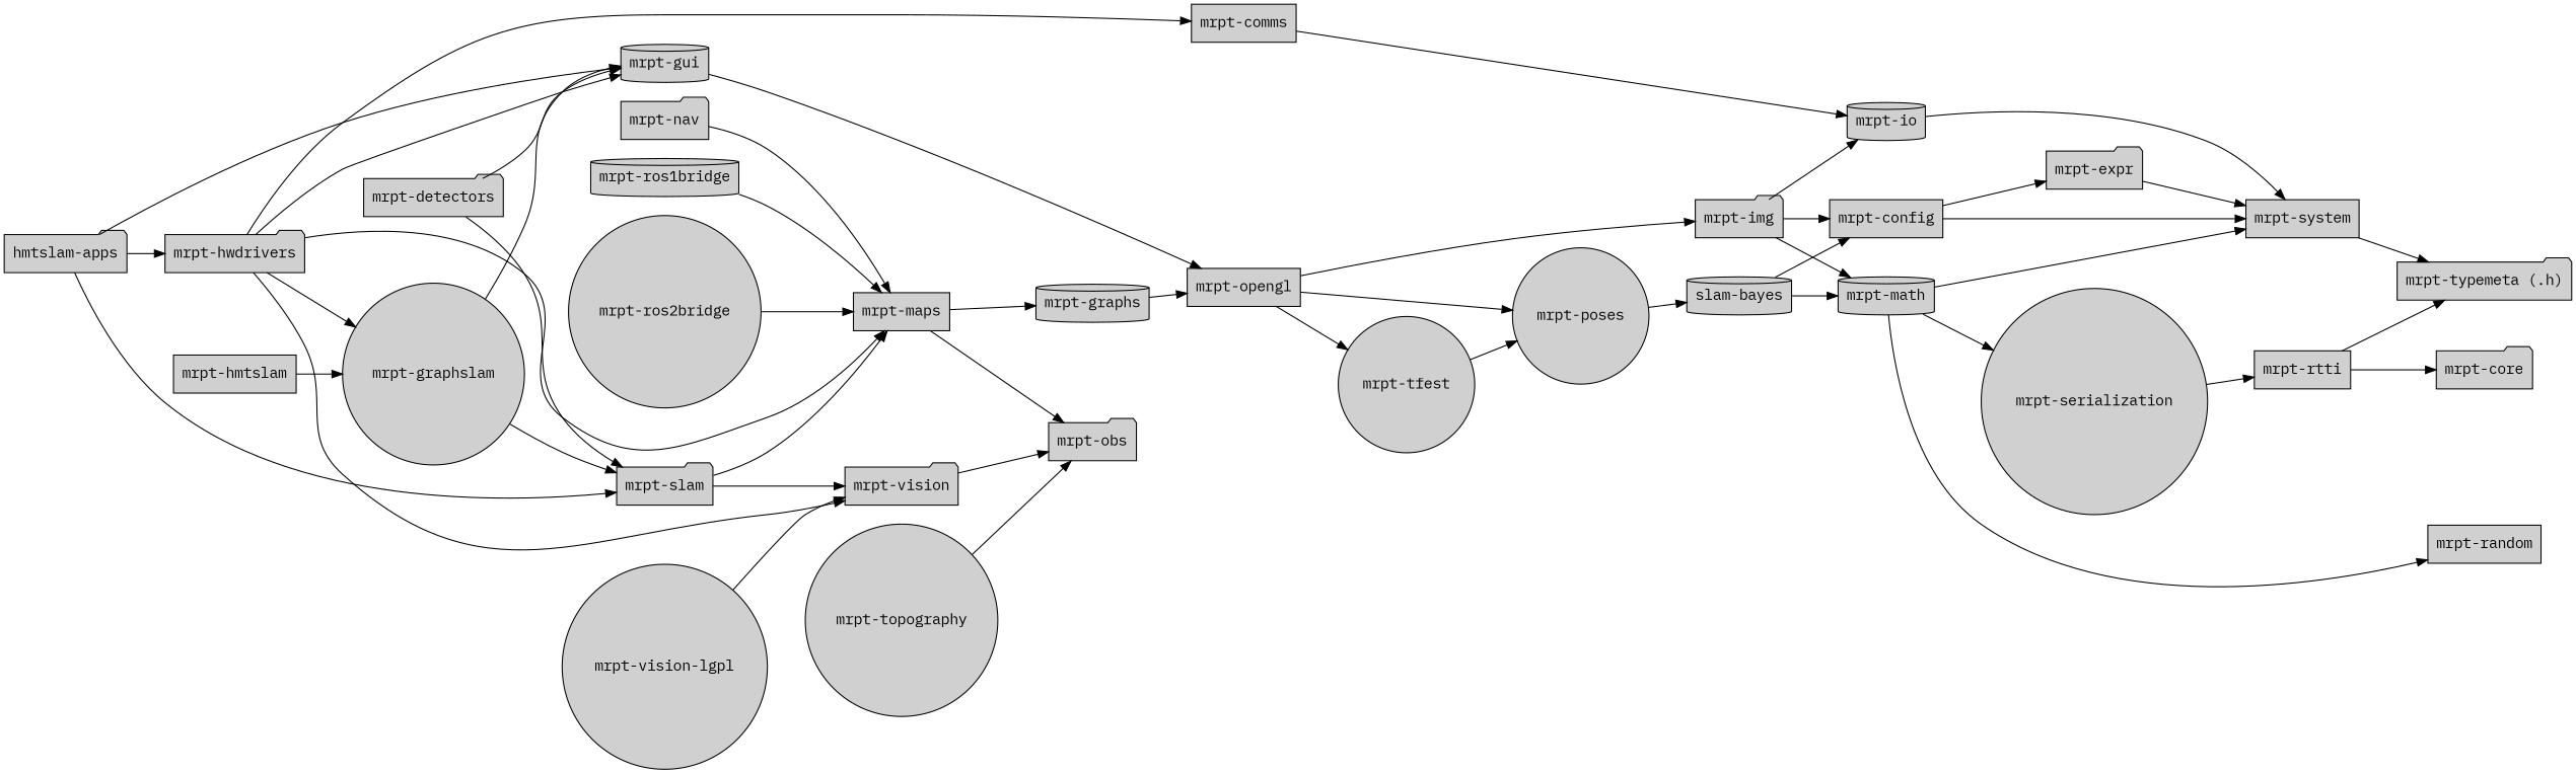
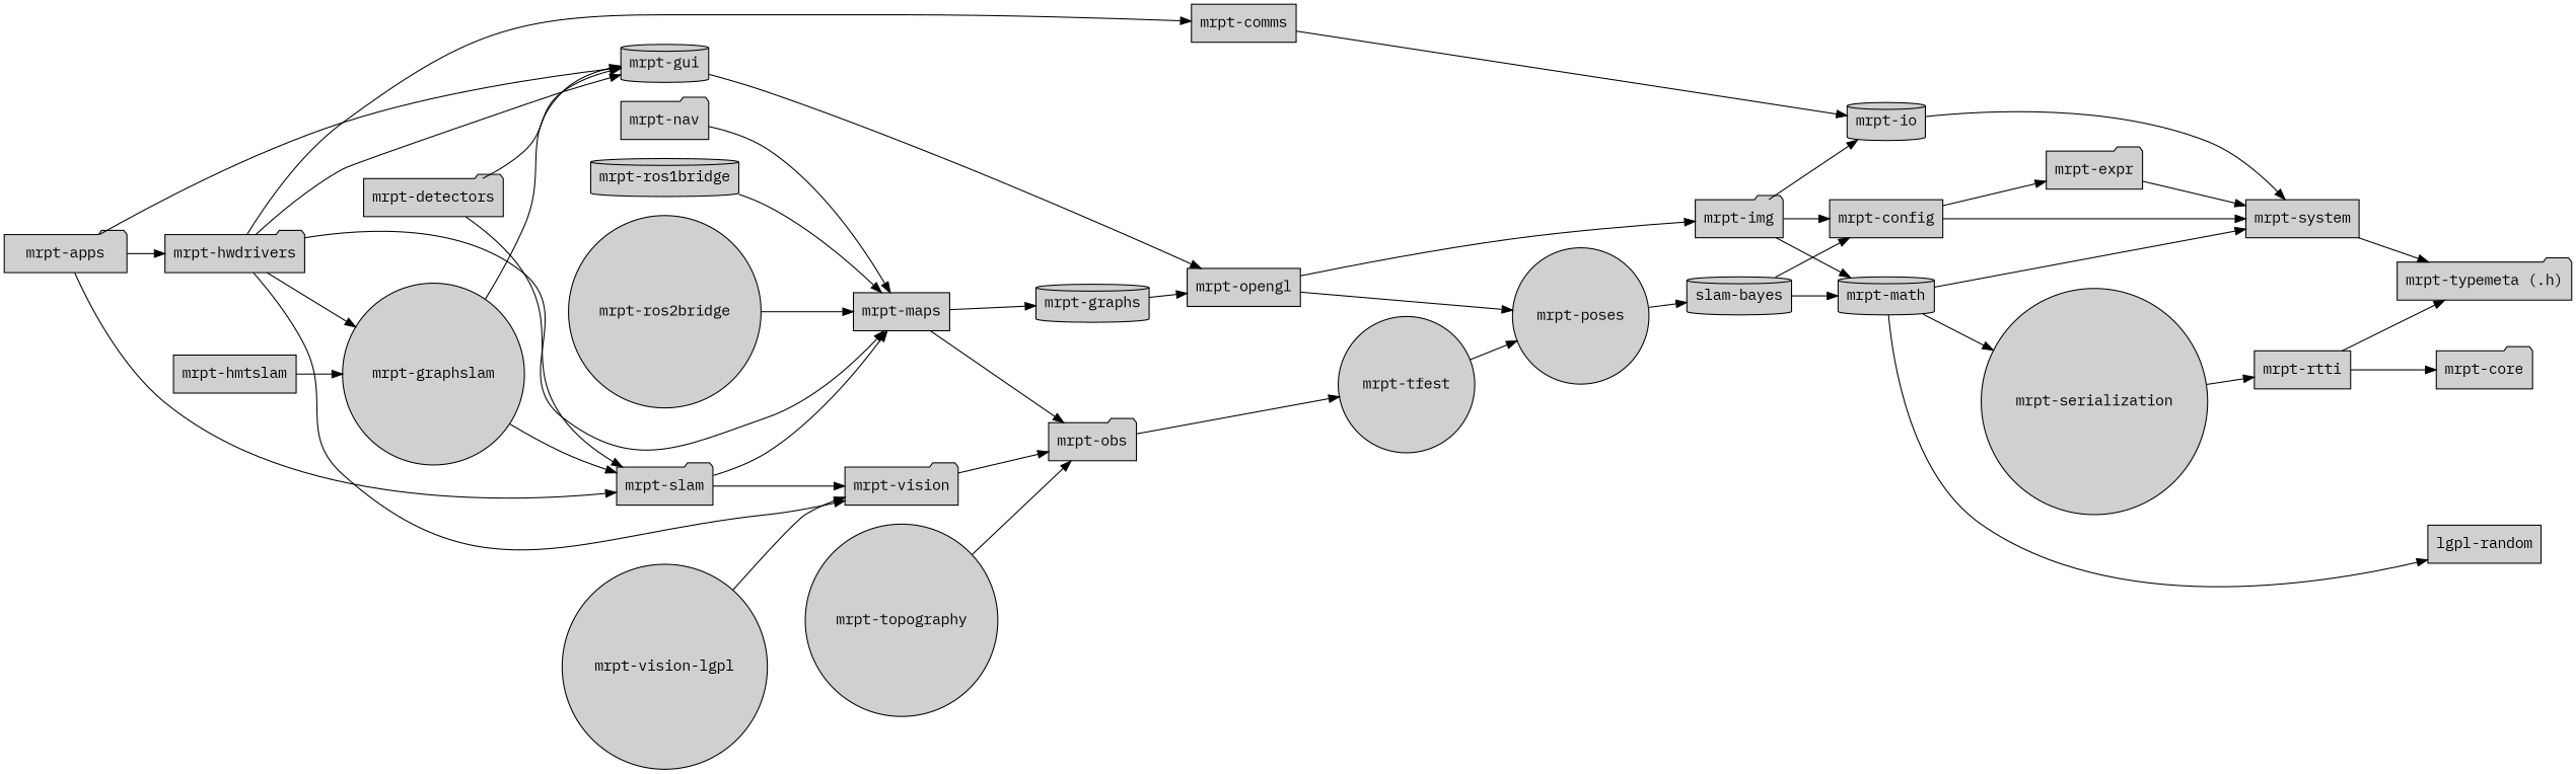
  digraph {
    fontname="IBM Plex Mono"
    rankdir=LR
    node [fillcolor="#D0D0D0" fontname="IBM Plex Mono" shape=folder style=filled]
    edge [fontname="IBM Plex Mono"]
    n1 [label="mrpt-core"]
-   n2 [label="mrpt-random" shape=box]
+   n2 [label="lgpl-random" shape=box]
    n3 [label="mrpt-typemeta (.h)"]
-   n4 [label="hmtslam-apps"]
+   n4 [label="mrpt-apps"]
    n5 [label="mrpt-gui" shape=cylinder]
    n6 [label="mrpt-slam"]
    n7 [label="mrpt-hwdrivers"]
    n8 [label="mrpt-opengl" shape=box]
    n9 [label="mrpt-maps" shape=box]
    n10 [label="mrpt-vision"]
    n11 [label="mrpt-graphslam" shape=circle]
    n12 [label="mrpt-comms" shape=box]
    n13 [label="mrpt-hmtslam" shape=box]
    n14 [label="mrpt-img"]
    n15 [label="mrpt-poses" shape=circle]
    n16 [label="mrpt-graphs" shape=cylinder]
    n17 [label="mrpt-obs"]
    n18 [label="mrpt-io" shape=cylinder]
    n19 [label="slam-bayes" shape=cylinder]
    n20 [label="mrpt-math" shape=cylinder]
    n21 [label="mrpt-config" shape=box]
    n22 [label="mrpt-system" shape=box]
    n23 [label="mrpt-serialization" shape=circle]
    n24 [label="mrpt-expr"]
    n25 [label="mrpt-rtti" shape=box]
    n26 [label="mrpt-detectors"]
    n27 [label="mrpt-tfest" shape=circle]
    n28 [label="mrpt-nav"]
    n29 [label="mrpt-ros1bridge" shape=cylinder]
    n30 [label="mrpt-ros2bridge" shape=circle]
    n31 [label="mrpt-topography" shape=circle]
    n32 [label="mrpt-vision-lgpl" shape=circle]
    subgraph sub_1 {
      rank=sink
      n1
    }
    subgraph sub_2 {
      rank=sink
      n2
    }
    subgraph sub_3 {
      rank=sink
      n3
    }
    n4 -> n5
    n4 -> n6
    n4 -> n7
    n5 -> n8
    n6 -> n9
    n6 -> n10
    n7 -> n5
    n7 -> n9
    n7 -> n10
    n7 -> n11
    n7 -> n12
    n8 -> n14
    n8 -> n15
    n9 -> n16
    n9 -> n17
    n10 -> n17
    n11 -> n5
    n11 -> n6
    n12 -> n18
    n13 -> n11
    n14 -> n18
    n14 -> n20
    n14 -> n21
    n15 -> n19
    n16 -> n8
-   n8 -> n27
+   n17 -> n27
    n18 -> n22
    n19 -> n20
    n19 -> n21
    n20 -> n2
    n20 -> n22
    n20 -> n23
    n21 -> n22
    n21 -> n24
    n22 -> n3
    n23 -> n25
    n24 -> n22
    n25 -> n1
    n25 -> n3
    n26 -> n5
    n26 -> n6
    n27 -> n15
    n28 -> n9
    n29 -> n9
    n30 -> n9
    n31 -> n17
    n32 -> n10
  }
